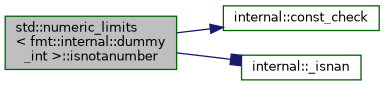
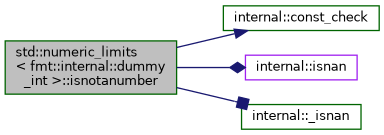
  digraph {
    rankdir=LR
    node [color=darkgreen fillcolor=white fontname=Helvetica fontsize=10 shape=record style=filled]
    edge [color=midnightblue fontname=Helvetica fontsize=10 labelfontname=Helvetica labelfontsize=10 style=solid]
    n1 [fillcolor=grey75 fontcolor=black height=0.2 label="std::numeric_limits\l\< fmt::internal::dummy\l_int \>::isnotanumber" width=0.4]
    n2 [height=0.2 label="internal::const_check" width=0.4]
+   n3 [color=purple height=0.2 label="internal::isnan" width=0.4]
    n4 [height=0.2 label="internal::_isnan" width=0.4]
    n1 -> n2 [arrowhead=normal]
+   n1 -> n3 [arrowhead=diamond]
    n1 -> n4 [arrowhead=box]
  }
